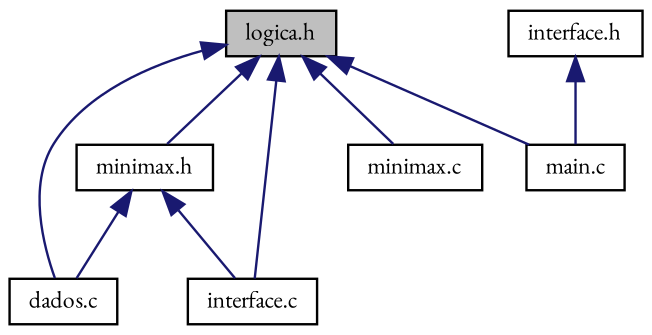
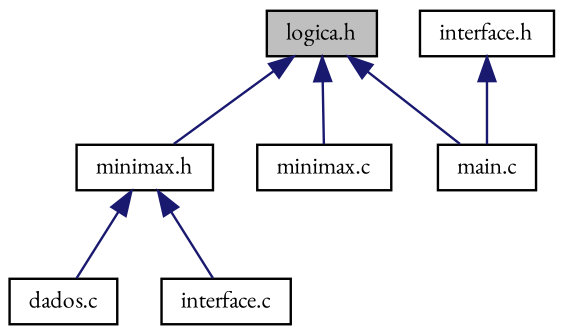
  digraph {
    fontname="EB Garamond"
    node [color=black fillcolor=white fontname="EB Garamond" fontsize=10 shape=record style=filled]
    edge [color=midnightblue dir=back fontname="EB Garamond" fontsize=10 labelfontname=Helvetica labelfontsize=10 style=solid]
    n1 [fillcolor=grey75 fontcolor=black height=0.2 label="logica.h" width=0.4]
    n2 [height=0.2 label="dados.c" width=0.4]
    n3 [height=0.2 label="interface.c" width=0.4]
    n4 [height=0.2 label="minimax.h" width=0.4]
    n5 [height=0.2 label="minimax.c" width=0.4]
    n6 [height=0.2 label="main.c" width=0.4]
    n7 [height=0.2 label="interface.h" width=0.4]
-   n1 -> n2
-   n1 -> n3
    n1 -> n4
    n1 -> n5
    n1 -> n6
    n4 -> n2
    n4 -> n3
    n7 -> n6
  }
